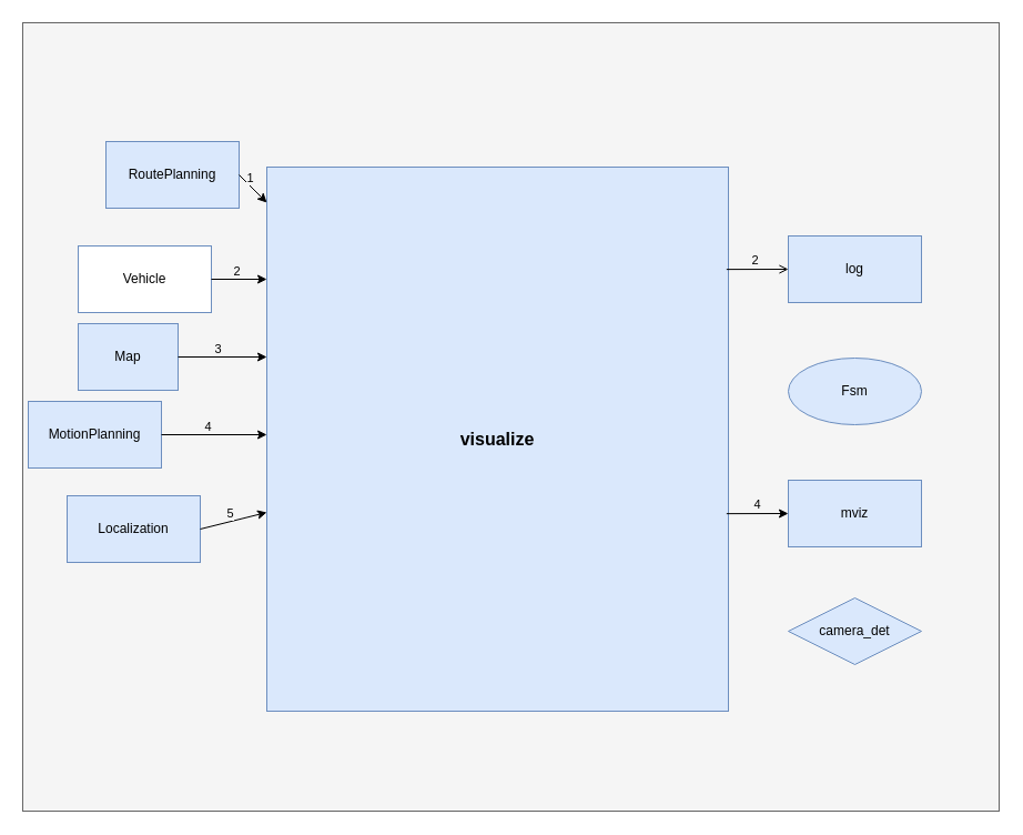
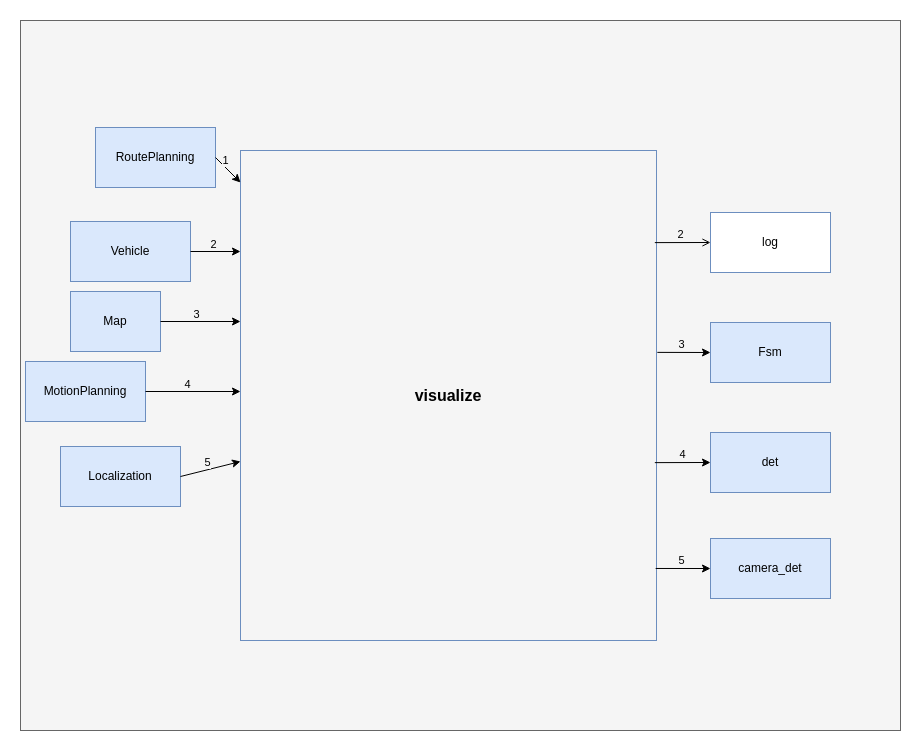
  <mxCell id="0" />
  <mxCell id="1" parent="0" />
  <mxCell id="2" value="" style="rounded=0;whiteSpace=wrap;html=1;fillColor=#f5f5f5;fontColor=#333333;strokeColor=#666666;" parent="1" vertex="1"><mxGeometry x="20" y="20" width="880" height="710" as="geometry" /></mxCell>
- <mxCell id="3" value="&lt;b&gt;&lt;font style=&quot;font-size: 16px;&quot;&gt;visualize&lt;/font&gt;&lt;/b&gt;" style="rounded=0;whiteSpace=wrap;html=1;fillColor=#dae8fc;strokeColor=#6c8ebf;" parent="1" vertex="1"><mxGeometry x="240" y="150" width="416" height="490" as="geometry" /></mxCell>
+ <mxCell id="3" value="&lt;b&gt;&lt;font style=&quot;font-size: 16px;&quot;&gt;visualize&lt;/font&gt;&lt;/b&gt;" style="rounded=0;whiteSpace=wrap;html=1;fillColor=#f5f5f5;strokeColor=#6c8ebf;" parent="1" vertex="1"><mxGeometry x="240" y="150" width="416" height="490" as="geometry" /></mxCell>
  <mxCell id="4" value="RoutePlanning" style="rounded=0;whiteSpace=wrap;html=1;fillColor=#dae8fc;strokeColor=#6c8ebf;" parent="1" vertex="1"><mxGeometry x="95" y="127" width="120" height="60" as="geometry" /></mxCell>
- <mxCell id="5" value="log" style="rounded=0;whiteSpace=wrap;html=1;fillColor=#dae8fc;strokeColor=#6c8ebf;" parent="1" vertex="1"><mxGeometry x="710" y="212" width="120" height="60" as="geometry" /></mxCell>
- <mxCell id="6" value="Fsm" style="ellipse;whiteSpace=wrap;html=1;fillColor=#dae8fc;strokeColor=#6c8ebf;" parent="1" vertex="1"><mxGeometry x="710" y="322" width="120" height="60" as="geometry" /></mxCell>
- <mxCell id="7" value="mviz" style="rounded=0;whiteSpace=wrap;html=1;fillColor=#dae8fc;strokeColor=#6c8ebf;" parent="1" vertex="1"><mxGeometry x="710" y="432" width="120" height="60" as="geometry" /></mxCell>
- <mxCell id="8" value="camera_det" style="rhombus;whiteSpace=wrap;html=1;fillColor=#dae8fc;strokeColor=#6c8ebf;" parent="1" vertex="1"><mxGeometry x="710" y="538" width="120" height="60" as="geometry" /></mxCell>
+ <mxCell id="5" value="log" style="rounded=0;whiteSpace=wrap;html=1;fillColor=#ffffff;strokeColor=#6c8ebf;" parent="1" vertex="1"><mxGeometry x="710" y="212" width="120" height="60" as="geometry" /></mxCell>
+ <mxCell id="6" value="Fsm" style="rounded=0;whiteSpace=wrap;html=1;fillColor=#dae8fc;strokeColor=#6c8ebf;" parent="1" vertex="1"><mxGeometry x="710" y="322" width="120" height="60" as="geometry" /></mxCell>
+ <mxCell id="7" value="det" style="rounded=0;whiteSpace=wrap;html=1;fillColor=#dae8fc;strokeColor=#6c8ebf;" parent="1" vertex="1"><mxGeometry x="710" y="432" width="120" height="60" as="geometry" /></mxCell>
+ <mxCell id="8" value="camera_det" style="rounded=0;whiteSpace=wrap;html=1;fillColor=#dae8fc;strokeColor=#6c8ebf;" parent="1" vertex="1"><mxGeometry x="710" y="538" width="120" height="60" as="geometry" /></mxCell>
  <mxCell id="9" value="" style="endArrow=classic;html=1;rounded=0;exitX=1;exitY=0.5;exitDx=0;exitDy=0;" parent="1" source="4" edge="1"><mxGeometry width="50" height="50" relative="1" as="geometry"><mxPoint x="440" y="242" as="sourcePoint" /><mxPoint x="240" y="182" as="targetPoint" /></mxGeometry></mxCell>
  <mxCell id="10" value="1" style="edgeLabel;html=1;align=center;verticalAlign=middle;resizable=0;points=[];labelBackgroundColor=#F5F5F5;" parent="9" vertex="1" connectable="0"><mxGeometry x="-0.136" y="-1" relative="1" as="geometry"><mxPoint y="-9" as="offset" /></mxGeometry></mxCell>
  <mxCell id="11" value="" style="endArrow=open;html=1;rounded=0;exitX=0.996;exitY=0.188;exitDx=0;exitDy=0;entryX=0;entryY=0.5;entryDx=0;entryDy=0;exitPerimeter=0;" parent="1" source="3" target="5" edge="1"><mxGeometry width="50" height="50" relative="1" as="geometry"><mxPoint x="200" y="380" as="sourcePoint" /><mxPoint x="250" y="380" as="targetPoint" /></mxGeometry></mxCell>
  <mxCell id="12" value="2" style="edgeLabel;html=1;align=center;verticalAlign=middle;resizable=0;points=[];labelBackgroundColor=#F5F5F5;" parent="11" vertex="1" connectable="0"><mxGeometry x="-0.092" y="1" relative="1" as="geometry"><mxPoint y="-8" as="offset" /></mxGeometry></mxCell>
+ <mxCell id="13" value="" style="endArrow=classic;html=1;rounded=0;entryX=0;entryY=0.5;entryDx=0;entryDy=0;exitX=1.002;exitY=0.412;exitDx=0;exitDy=0;exitPerimeter=0;" parent="1" source="3" target="6" edge="1"><mxGeometry width="50" height="50" relative="1" as="geometry"><mxPoint x="440" y="430" as="sourcePoint" /><mxPoint x="490" y="380" as="targetPoint" /></mxGeometry></mxCell>
+ <mxCell id="14" value="3" style="edgeLabel;html=1;align=center;verticalAlign=middle;resizable=0;points=[];labelBackgroundColor=#F5F5F5;" parent="13" vertex="1" connectable="0"><mxGeometry x="-0.106" relative="1" as="geometry"><mxPoint y="-8" as="offset" /></mxGeometry></mxCell>
  <mxCell id="15" value="" style="endArrow=classic;html=1;rounded=0;entryX=0;entryY=0.5;entryDx=0;entryDy=0;exitX=0.996;exitY=0.637;exitDx=0;exitDy=0;exitPerimeter=0;" parent="1" source="3" target="7" edge="1"><mxGeometry width="50" height="50" relative="1" as="geometry"><mxPoint x="440" y="430" as="sourcePoint" /><mxPoint x="490" y="380" as="targetPoint" /></mxGeometry></mxCell>
  <mxCell id="16" value="4" style="edgeLabel;html=1;align=center;verticalAlign=middle;resizable=0;points=[];labelBackgroundColor=#F5F5F5;" parent="15" vertex="1" connectable="0"><mxGeometry x="-0.02" relative="1" as="geometry"><mxPoint y="-9" as="offset" /></mxGeometry></mxCell>
- <mxCell id="19" value="Vehicle" style="rounded=0;whiteSpace=wrap;html=1;fillColor=#ffffff;strokeColor=#6c8ebf;" parent="1" vertex="1"><mxGeometry x="70" y="221" width="120" height="60" as="geometry" /></mxCell>
+ <mxCell id="17" value="" style="endArrow=classic;html=1;rounded=0;entryX=0;entryY=0.5;entryDx=0;entryDy=0;exitX=0.998;exitY=0.853;exitDx=0;exitDy=0;exitPerimeter=0;" parent="1" source="3" target="8" edge="1"><mxGeometry width="50" height="50" relative="1" as="geometry"><mxPoint x="650" y="565" as="sourcePoint" /><mxPoint x="490" y="380" as="targetPoint" /></mxGeometry></mxCell>
+ <mxCell id="18" value="5" style="edgeLabel;html=1;align=center;verticalAlign=middle;resizable=0;points=[];labelBackgroundColor=#F5F5F5;" parent="17" vertex="1" connectable="0"><mxGeometry x="-0.072" y="1" relative="1" as="geometry"><mxPoint y="-7" as="offset" /></mxGeometry></mxCell>
+ <mxCell id="19" value="Vehicle" style="rounded=0;whiteSpace=wrap;html=1;fillColor=#dae8fc;strokeColor=#6c8ebf;" parent="1" vertex="1"><mxGeometry x="70" y="221" width="120" height="60" as="geometry" /></mxCell>
  <mxCell id="20" value="" style="endArrow=classic;html=1;rounded=0;exitX=1;exitY=0.5;exitDx=0;exitDy=0;" parent="1" source="19" edge="1"><mxGeometry width="50" height="50" relative="1" as="geometry"><mxPoint x="440" y="311" as="sourcePoint" /><mxPoint x="240" y="251" as="targetPoint" /></mxGeometry></mxCell>
  <mxCell id="21" value="2" style="edgeLabel;html=1;align=center;verticalAlign=middle;resizable=0;points=[];labelBackgroundColor=#F5F5F5;" parent="20" vertex="1" connectable="0"><mxGeometry x="-0.136" y="-1" relative="1" as="geometry"><mxPoint y="-9" as="offset" /></mxGeometry></mxCell>
  <mxCell id="22" value="Map" style="rounded=0;whiteSpace=wrap;html=1;fillColor=#dae8fc;strokeColor=#6c8ebf;" parent="1" vertex="1"><mxGeometry x="70" y="291" width="90" height="60" as="geometry" /></mxCell>
  <mxCell id="23" value="" style="endArrow=classic;html=1;rounded=0;exitX=1;exitY=0.5;exitDx=0;exitDy=0;" parent="1" source="22" edge="1"><mxGeometry width="50" height="50" relative="1" as="geometry"><mxPoint x="440" y="381" as="sourcePoint" /><mxPoint x="240" y="321" as="targetPoint" /></mxGeometry></mxCell>
  <mxCell id="24" value="3" style="edgeLabel;html=1;align=center;verticalAlign=middle;resizable=0;points=[];labelBackgroundColor=#F5F5F5;" parent="23" vertex="1" connectable="0"><mxGeometry x="-0.136" y="-1" relative="1" as="geometry"><mxPoint y="-9" as="offset" /></mxGeometry></mxCell>
  <mxCell id="25" value="MotionPlanning" style="rounded=0;whiteSpace=wrap;html=1;fillColor=#dae8fc;strokeColor=#6c8ebf;" parent="1" vertex="1"><mxGeometry x="25" y="361" width="120" height="60" as="geometry" /></mxCell>
  <mxCell id="26" value="" style="endArrow=classic;html=1;rounded=0;exitX=1;exitY=0.5;exitDx=0;exitDy=0;" parent="1" source="25" edge="1"><mxGeometry width="50" height="50" relative="1" as="geometry"><mxPoint x="440" y="451" as="sourcePoint" /><mxPoint x="240" y="391" as="targetPoint" /></mxGeometry></mxCell>
  <mxCell id="27" value="4" style="edgeLabel;html=1;align=center;verticalAlign=middle;resizable=0;points=[];labelBackgroundColor=#F5F5F5;" parent="26" vertex="1" connectable="0"><mxGeometry x="-0.136" y="-1" relative="1" as="geometry"><mxPoint y="-9" as="offset" /></mxGeometry></mxCell>
  <mxCell id="28" value="Localization" style="rounded=0;whiteSpace=wrap;html=1;fillColor=#dae8fc;strokeColor=#6c8ebf;" parent="1" vertex="1"><mxGeometry x="60" y="446" width="120" height="60" as="geometry" /></mxCell>
  <mxCell id="29" value="" style="endArrow=classic;html=1;rounded=0;exitX=1;exitY=0.5;exitDx=0;exitDy=0;" parent="1" source="28" edge="1"><mxGeometry width="50" height="50" relative="1" as="geometry"><mxPoint x="440" y="521" as="sourcePoint" /><mxPoint x="240" y="461" as="targetPoint" /></mxGeometry></mxCell>
  <mxCell id="30" value="5" style="edgeLabel;html=1;align=center;verticalAlign=middle;resizable=0;points=[];labelBackgroundColor=#F5F5F5;" parent="29" vertex="1" connectable="0"><mxGeometry x="-0.136" y="-1" relative="1" as="geometry"><mxPoint y="-9" as="offset" /></mxGeometry></mxCell>
